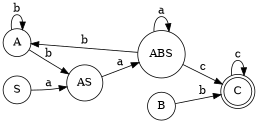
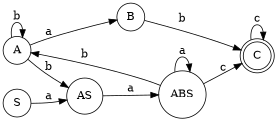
  digraph {
    rankdir=LR
    node [shape=circle]
    A
    B
    AS
    C [shape=doublecircle]
    ABS
    S
    A -> A [label=b]
+   A -> B [label=a]
    A -> AS [label=b]
    B -> C [label=b]
    AS -> ABS [label=a]
    C -> C [label=c]
    ABS -> A [label=b]
    ABS -> C [label=c]
    ABS -> ABS [label=a]
    S -> AS [label=a]
  }
